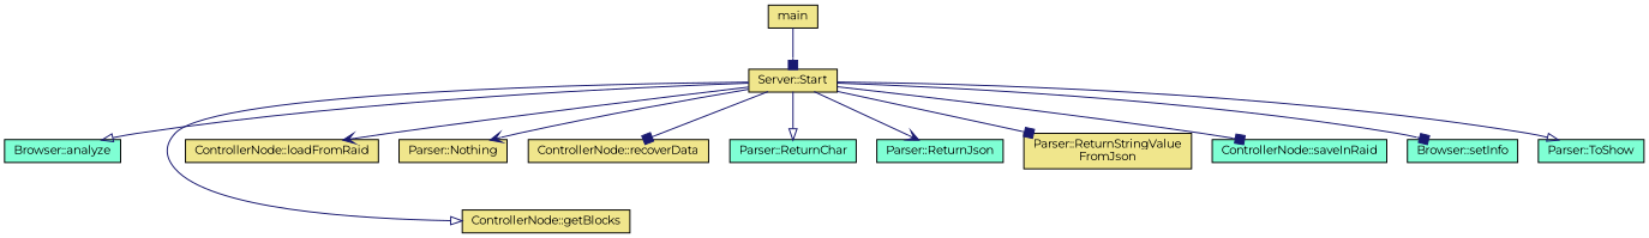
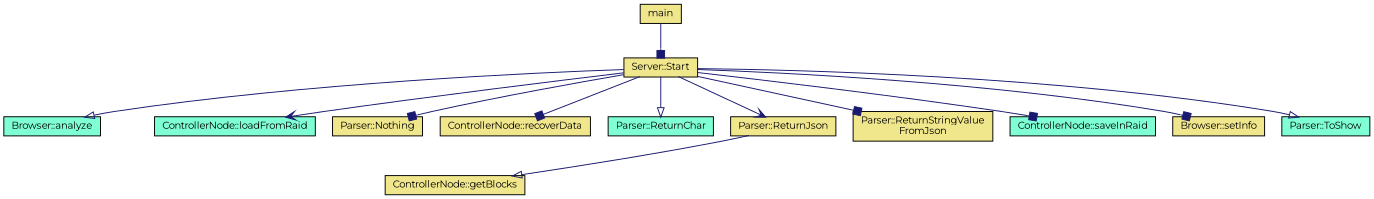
  digraph {
    fontname=Montserrat
    rankdir=TB
    node [color=black fillcolor=khaki fontname=Montserrat fontsize=10 shape=record style=filled]
    edge [arrowhead=box color=midnightblue fontname=Montserrat fontsize=10 labelfontname=Helvetica labelfontsize=10 style=solid]
    n1 [fontcolor=black height=0.2 label=main width=0.4]
    n2 [height=0.2 label="Server::Start" width=0.4]
    n3 [fillcolor=aquamarine height=0.2 label="Browser::analyze" width=0.4]
    n4 [height=0.2 label="ControllerNode::getBlocks" width=0.4]
-   n5 [height=0.2 label="ControllerNode::loadFromRaid" width=0.4]
+   n5 [fillcolor=aquamarine height=0.2 label="ControllerNode::loadFromRaid" width=0.4]
    n6 [height=0.2 label="Parser::Nothing" width=0.4]
    n7 [height=0.2 label="ControllerNode::recoverData" width=0.4]
    n8 [fillcolor=aquamarine height=0.2 label="Parser::ReturnChar" width=0.4]
-   n9 [fillcolor=aquamarine height=0.2 label="Parser::ReturnJson" width=0.4]
+   n9 [height=0.2 label="Parser::ReturnJson" width=0.4]
    n10 [height=0.2 label="Parser::ReturnStringValue\lFromJson" width=0.4]
    n11 [fillcolor=aquamarine height=0.2 label="ControllerNode::saveInRaid" width=0.4]
-   n12 [fillcolor=aquamarine height=0.2 label="Browser::setInfo" width=0.4]
+   n12 [height=0.2 label="Browser::setInfo" width=0.4]
    n13 [fillcolor=aquamarine height=0.2 label="Parser::ToShow" width=0.4]
    n1 -> n2
    n2 -> n3 [arrowhead=onormal]
-   n2 -> n4 [arrowhead=onormal]
+   n9 -> n4 [arrowhead=onormal]
    n2 -> n5 [arrowhead=vee]
-   n2 -> n6 [arrowhead=vee]
+   n2 -> n6
    n2 -> n7
    n2 -> n8 [arrowhead=onormal]
    n2 -> n9 [arrowhead=vee]
    n2 -> n10
    n2 -> n11
    n2 -> n12
    n2 -> n13 [arrowhead=onormal]
  }
